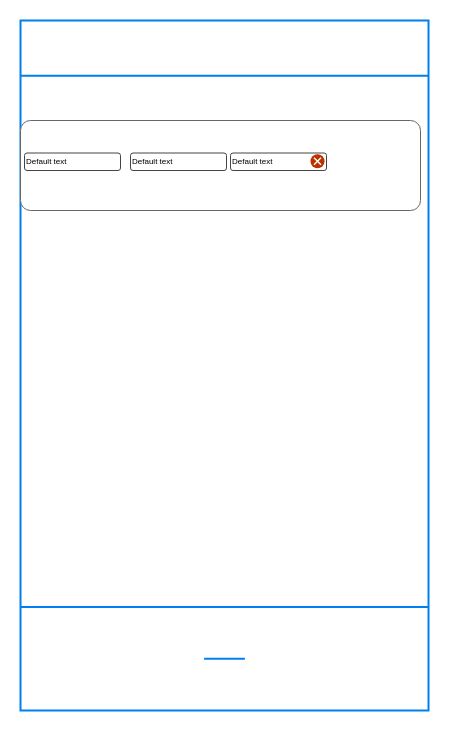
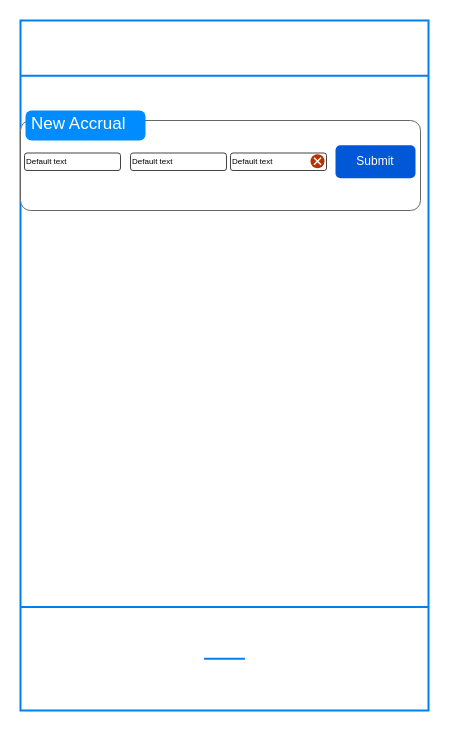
  <mxCell id="0" />
  <mxCell id="1" parent="0" />
  <mxCell id="2" value="" style="html=1;verticalLabelPosition=bottom;align=center;labelBackgroundColor=#ffffff;verticalAlign=top;strokeWidth=2;strokeColor=#0080F0;shadow=0;dashed=0;shape=mxgraph.ios7.icons.smartphone;" vertex="1" parent="1"><mxGeometry x="20" y="20" width="408" height="690" as="geometry" /></mxCell>
  <mxCell id="3" value="" style="shape=mxgraph.mockup.containers.marginRect;rectMarginTop=10;strokeColor=#666666;strokeWidth=1;dashed=0;rounded=1;arcSize=5;recursiveResize=0;html=1;whiteSpace=wrap;" vertex="1" parent="1"><mxGeometry x="20" y="110" width="400" height="100" as="geometry" /></mxCell>
+ <mxCell id="4" value="New Accrual" style="shape=rect;strokeColor=none;fillColor=#008cff;strokeWidth=1;dashed=0;rounded=1;arcSize=20;fontColor=#ffffff;fontSize=17;spacing=2;spacingTop=-2;align=left;autosize=1;spacingLeft=4;resizeWidth=0;resizeHeight=0;perimeter=none;html=1;whiteSpace=wrap;" vertex="1" parent="3"><mxGeometry x="5" width="120" height="30" as="geometry" /></mxCell>
  <mxCell id="5" value="Default text" style="strokeWidth=1;html=1;shadow=0;dashed=0;shape=mxgraph.ios.iTextInput;strokeColor=#444444;buttonText=;fontSize=8;whiteSpace=wrap;align=left;" vertex="1" parent="3"><mxGeometry x="4" y="42.5" width="96" height="17.5" as="geometry" /></mxCell>
  <mxCell id="6" value="Default text" style="strokeWidth=1;html=1;shadow=0;dashed=0;shape=mxgraph.ios.iTextInput;strokeColor=#444444;buttonText=;fontSize=8;whiteSpace=wrap;align=left;" vertex="1" parent="3"><mxGeometry x="110" y="42.5" width="96" height="17.5" as="geometry" /></mxCell>
  <mxCell id="7" value="Default text" style="strokeWidth=1;html=1;shadow=0;dashed=0;shape=mxgraph.ios.iTextInput;strokeColor=#444444;buttonText=;fontSize=8;whiteSpace=wrap;align=left;" vertex="1" parent="3"><mxGeometry x="210" y="42.5" width="96" height="17.5" as="geometry" /></mxCell>
+ <mxCell id="8" value="Submit" style="rounded=1;fillColor=#0057D8;align=center;strokeColor=none;html=1;whiteSpace=wrap;fontColor=#ffffff;fontSize=12;sketch=0;" vertex="1" parent="3"><mxGeometry x="315" y="34.75" width="80" height="33" as="geometry" /></mxCell>
  <mxCell id="9" value="" style="html=1;shadow=0;dashed=0;shape=mxgraph.atlassian.close;fillColor=#BA3200;strokeColor=none;html=1;sketch=0;" vertex="1" parent="3"><mxGeometry x="290" y="43.75" width="14" height="14" as="geometry" /></mxCell>
